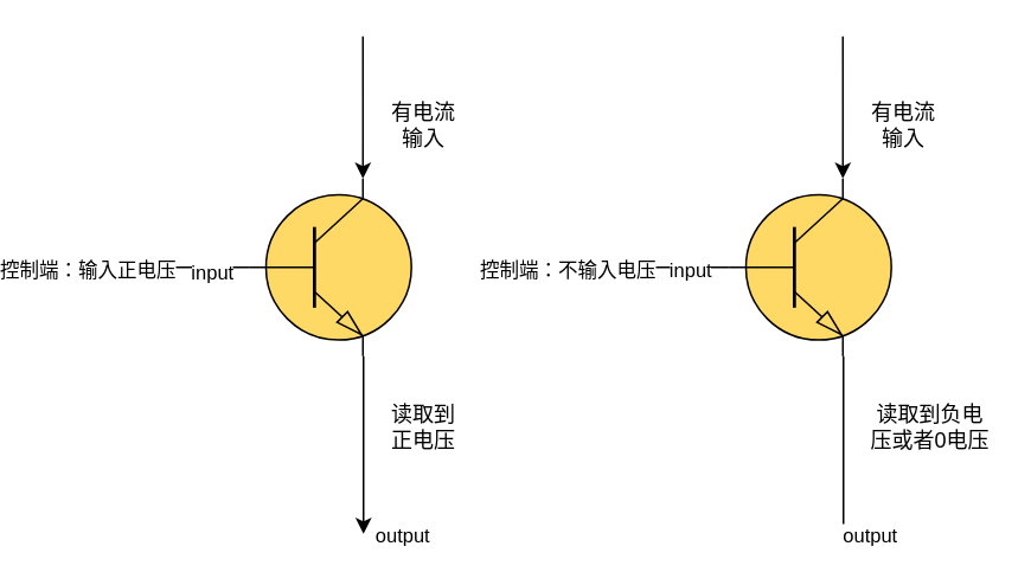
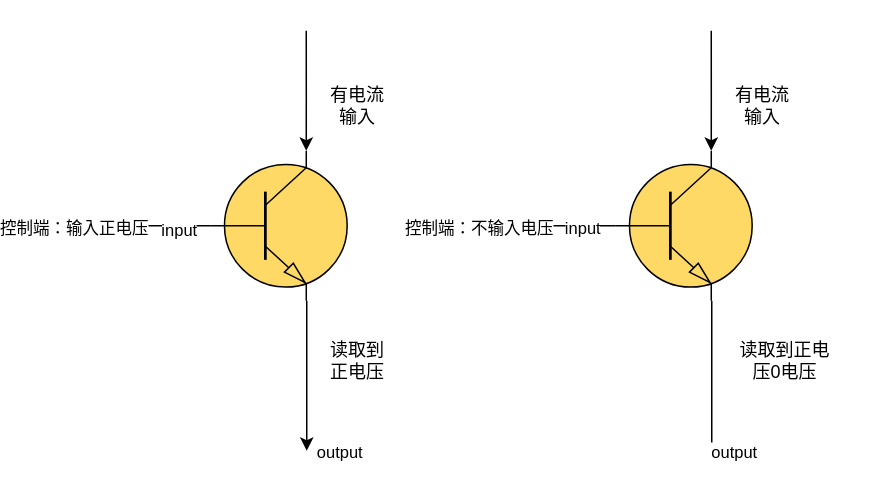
  <mxCell id="0" />
  <mxCell id="1" parent="0" />
  <mxCell id="2" style="edgeStyle=orthogonalEdgeStyle;rounded=0;orthogonalLoop=1;jettySize=auto;html=1;exitX=0;exitY=0.5;exitDx=0;exitDy=0;exitPerimeter=0;endArrow=none;endFill=0;" edge="1" parent="1" source="8"><mxGeometry relative="1" as="geometry"><mxPoint x="20" y="150" as="targetPoint" /></mxGeometry></mxCell>
  <mxCell id="3" value="控制端：输入正电压" style="edgeLabel;html=1;align=center;verticalAlign=middle;resizable=0;points=[];" vertex="1" connectable="0" parent="2"><mxGeometry x="0.989" y="1" relative="1" as="geometry"><mxPoint as="offset" /></mxGeometry></mxCell>
  <mxCell id="4" value="input" style="edgeLabel;html=1;align=center;verticalAlign=middle;resizable=0;points=[];" vertex="1" connectable="0" parent="2"><mxGeometry x="-0.525" y="2" relative="1" as="geometry"><mxPoint as="offset" /></mxGeometry></mxCell>
  <mxCell id="5" style="edgeStyle=orthogonalEdgeStyle;rounded=0;orthogonalLoop=1;jettySize=auto;html=1;exitX=0.7;exitY=1;exitDx=0;exitDy=0;exitPerimeter=0;endArrow=classic;endFill=1;" edge="1" parent="1" source="8"><mxGeometry relative="1" as="geometry"><mxPoint x="176" y="300" as="targetPoint" /><Array as="points"><mxPoint x="176" y="300" /></Array></mxGeometry></mxCell>
  <mxCell id="6" value="output" style="edgeLabel;html=1;align=center;verticalAlign=middle;resizable=0;points=[];" vertex="1" connectable="0" parent="5"><mxGeometry x="1" y="20" relative="1" as="geometry"><mxPoint x="1" as="offset" /></mxGeometry></mxCell>
  <mxCell id="7" style="edgeStyle=orthogonalEdgeStyle;rounded=0;orthogonalLoop=1;jettySize=auto;html=1;exitX=0.7;exitY=0;exitDx=0;exitDy=0;exitPerimeter=0;startArrow=classic;startFill=1;endArrow=none;endFill=0;" edge="1" parent="1" source="8"><mxGeometry relative="1" as="geometry"><mxPoint x="175.667" y="20" as="targetPoint" /></mxGeometry></mxCell>
  <mxCell id="8" value="" style="verticalLabelPosition=bottom;shadow=0;dashed=0;align=center;html=1;verticalAlign=top;shape=mxgraph.electrical.transistors.npn_transistor_1;fillColor=#FFD966;" vertex="1" parent="1"><mxGeometry x="110" y="100" width="95" height="100" as="geometry" /></mxCell>
  <mxCell id="9" value="有电流输入" style="text;html=1;strokeColor=none;fillColor=none;align=center;verticalAlign=middle;whiteSpace=wrap;rounded=0;" vertex="1" parent="1"><mxGeometry x="190" y="60" width="40" height="20" as="geometry" /></mxCell>
  <mxCell id="10" value="读取到正电压" style="text;html=1;strokeColor=none;fillColor=none;align=center;verticalAlign=middle;whiteSpace=wrap;rounded=0;" vertex="1" parent="1"><mxGeometry x="190" y="230" width="40" height="20" as="geometry" /></mxCell>
  <mxCell id="11" style="edgeStyle=orthogonalEdgeStyle;rounded=0;orthogonalLoop=1;jettySize=auto;html=1;exitX=0;exitY=0.5;exitDx=0;exitDy=0;exitPerimeter=0;endArrow=none;endFill=0;" edge="1" source="17" parent="1"><mxGeometry relative="1" as="geometry"><mxPoint x="290" y="150" as="targetPoint" /></mxGeometry></mxCell>
  <mxCell id="12" value="控制端：不输入电压" style="edgeLabel;html=1;align=center;verticalAlign=middle;resizable=0;points=[];" vertex="1" connectable="0" parent="11"><mxGeometry x="0.989" y="1" relative="1" as="geometry"><mxPoint as="offset" /></mxGeometry></mxCell>
  <mxCell id="13" value="input" style="edgeLabel;html=1;align=center;verticalAlign=middle;resizable=0;points=[];" vertex="1" connectable="0" parent="11"><mxGeometry x="-0.502" y="1" relative="1" as="geometry"><mxPoint as="offset" /></mxGeometry></mxCell>
  <mxCell id="14" style="edgeStyle=orthogonalEdgeStyle;rounded=0;orthogonalLoop=1;jettySize=auto;html=1;exitX=0.7;exitY=1;exitDx=0;exitDy=0;exitPerimeter=0;endArrow=none;endFill=0;" edge="1" source="17" parent="1"><mxGeometry relative="1" as="geometry"><mxPoint x="446" y="300" as="targetPoint" /><Array as="points"><mxPoint x="446" y="300" /></Array></mxGeometry></mxCell>
  <mxCell id="15" value="output" style="edgeLabel;html=1;align=center;verticalAlign=middle;resizable=0;points=[];" vertex="1" connectable="0" parent="14"><mxGeometry x="1" y="14" relative="1" as="geometry"><mxPoint as="offset" /></mxGeometry></mxCell>
  <mxCell id="16" style="edgeStyle=orthogonalEdgeStyle;rounded=0;orthogonalLoop=1;jettySize=auto;html=1;exitX=0.7;exitY=0;exitDx=0;exitDy=0;exitPerimeter=0;startArrow=classic;startFill=1;endArrow=none;endFill=0;" edge="1" parent="1" source="17"><mxGeometry relative="1" as="geometry"><mxPoint x="445.674" y="20" as="targetPoint" /></mxGeometry></mxCell>
  <mxCell id="17" value="" style="verticalLabelPosition=bottom;shadow=0;dashed=0;align=center;html=1;verticalAlign=top;shape=mxgraph.electrical.transistors.npn_transistor_1;fillColor=#FFD966;" vertex="1" parent="1"><mxGeometry x="380" y="100" width="95" height="100" as="geometry" /></mxCell>
  <mxCell id="18" value="有电流输入" style="text;html=1;strokeColor=none;fillColor=none;align=center;verticalAlign=middle;whiteSpace=wrap;rounded=0;" vertex="1" parent="1"><mxGeometry x="460" y="60" width="40" height="20" as="geometry" /></mxCell>
- <mxCell id="19" value="读取到负电压或者0电压" style="text;html=1;strokeColor=none;fillColor=none;align=center;verticalAlign=middle;whiteSpace=wrap;rounded=0;" vertex="1" parent="1"><mxGeometry x="460" y="225" width="70" height="30" as="geometry" /></mxCell>
+ <mxCell id="19" value="读取到正电压0电压" style="text;html=1;strokeColor=none;fillColor=none;align=center;verticalAlign=middle;whiteSpace=wrap;rounded=0;" vertex="1" parent="1"><mxGeometry x="460" y="225" width="70" height="30" as="geometry" /></mxCell>
